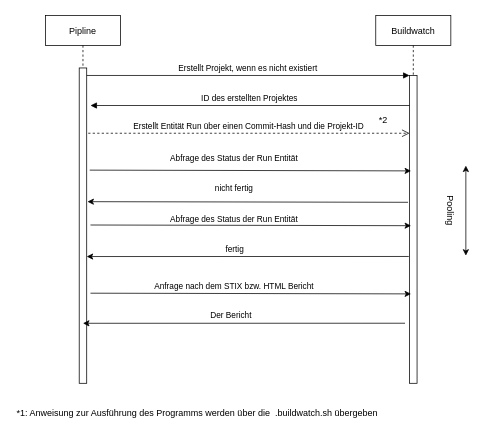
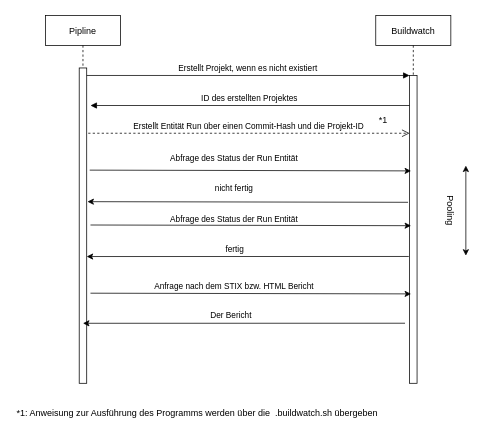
  <mxCell id="0" />
  <mxCell id="1" parent="0" />
  <mxCell id="2" value="Pipline" style="shape=umlLifeline;perimeter=lifelinePerimeter;container=1;collapsible=0;recursiveResize=0;rounded=0;shadow=0;strokeWidth=1;" parent="1" vertex="1"><mxGeometry x="60" y="20" width="100" height="490" as="geometry" /></mxCell>
  <mxCell id="3" value="" style="points=[];perimeter=orthogonalPerimeter;rounded=0;shadow=0;strokeWidth=1;" parent="2" vertex="1"><mxGeometry x="45" y="70" width="10" height="420" as="geometry" /></mxCell>
  <mxCell id="4" value="Buildwatch" style="shape=umlLifeline;perimeter=lifelinePerimeter;container=1;collapsible=0;recursiveResize=0;rounded=0;shadow=0;strokeWidth=1;" parent="1" vertex="1"><mxGeometry x="500" y="20" width="100" height="490" as="geometry" /></mxCell>
  <mxCell id="5" value="" style="points=[];perimeter=orthogonalPerimeter;rounded=0;shadow=0;strokeWidth=1;" parent="4" vertex="1"><mxGeometry x="45" y="80" width="10" height="410" as="geometry" /></mxCell>
  <mxCell id="6" value="Erstellt Projekt, wenn es nicht existiert" style="verticalAlign=bottom;endArrow=block;entryX=0;entryY=0;shadow=0;strokeWidth=1;" parent="1" source="3" target="5" edge="1"><mxGeometry relative="1" as="geometry"><mxPoint x="215" y="100" as="sourcePoint" /></mxGeometry></mxCell>
  <mxCell id="7" value="ID des erstellten Projektes" style="verticalAlign=bottom;endArrow=block;entryX=1;entryY=0;shadow=0;strokeWidth=1;" parent="1" source="5" edge="1"><mxGeometry relative="1" as="geometry"><mxPoint x="180" y="140" as="sourcePoint" /><mxPoint x="120" y="140" as="targetPoint" /></mxGeometry></mxCell>
  <mxCell id="8" value="Erstellt Entität Run über einen Commit-Hash und die Projekt-ID" style="verticalAlign=bottom;endArrow=open;dashed=1;endSize=8;shadow=0;strokeWidth=1;exitX=1.2;exitY=0.207;exitDx=0;exitDy=0;exitPerimeter=0;" parent="1" source="3" target="5" edge="1"><mxGeometry relative="1" as="geometry"><mxPoint x="180" y="197" as="targetPoint" /><mxPoint x="120" y="216" as="sourcePoint" /></mxGeometry></mxCell>
  <mxCell id="9" value="" style="endArrow=classic;html=1;exitX=1.4;exitY=0.324;exitDx=0;exitDy=0;exitPerimeter=0;entryX=0.2;entryY=0.31;entryDx=0;entryDy=0;entryPerimeter=0;" parent="1" source="3" target="5" edge="1"><mxGeometry width="50" height="50" relative="1" as="geometry"><mxPoint x="340" y="390" as="sourcePoint" /><mxPoint x="540" y="226" as="targetPoint" /></mxGeometry></mxCell>
  <mxCell id="10" value="Abfrage des Status der Run Entität" style="edgeLabel;html=1;align=center;verticalAlign=middle;resizable=0;points=[];" parent="9" vertex="1" connectable="0"><mxGeometry x="-0.057" y="-3" relative="1" as="geometry"><mxPoint x="-10.99" y="-19.56" as="offset" /></mxGeometry></mxCell>
  <mxCell id="11" value="" style="endArrow=classic;html=1;entryX=1.1;entryY=0.424;entryDx=0;entryDy=0;entryPerimeter=0;exitX=-0.2;exitY=0.412;exitDx=0;exitDy=0;exitPerimeter=0;" parent="1" source="5" target="3" edge="1"><mxGeometry width="50" height="50" relative="1" as="geometry"><mxPoint x="540" y="268" as="sourcePoint" /><mxPoint x="120" y="265" as="targetPoint" /></mxGeometry></mxCell>
  <mxCell id="12" value="nicht fertig" style="edgeLabel;html=1;align=center;verticalAlign=middle;resizable=0;points=[];" parent="11" vertex="1" connectable="0"><mxGeometry x="0.093" y="4" relative="1" as="geometry"><mxPoint x="1" y="-22.46" as="offset" /></mxGeometry></mxCell>
  <mxCell id="13" value="" style="endArrow=classic;html=1;exitX=1.5;exitY=0.498;exitDx=0;exitDy=0;exitPerimeter=0;entryX=0.2;entryY=0.488;entryDx=0;entryDy=0;entryPerimeter=0;" parent="1" source="3" target="5" edge="1"><mxGeometry width="50" height="50" relative="1" as="geometry"><mxPoint x="120" y="300" as="sourcePoint" /><mxPoint x="540" y="300" as="targetPoint" /></mxGeometry></mxCell>
  <mxCell id="14" value="Abfrage des Status der Run Entität" style="edgeLabel;html=1;align=center;verticalAlign=middle;resizable=0;points=[];" parent="13" vertex="1" connectable="0"><mxGeometry x="-0.057" y="-3" relative="1" as="geometry"><mxPoint x="-10.99" y="-12.59" as="offset" /></mxGeometry></mxCell>
  <mxCell id="15" value="" style="endArrow=classic;html=1;entryX=1;entryY=0.598;entryDx=0;entryDy=0;entryPerimeter=0;exitX=-0.1;exitY=0.588;exitDx=0;exitDy=0;exitPerimeter=0;" parent="1" source="5" target="3" edge="1"><mxGeometry width="50" height="50" relative="1" as="geometry"><mxPoint x="540" y="341" as="sourcePoint" /><mxPoint x="120" y="340" as="targetPoint" /></mxGeometry></mxCell>
  <mxCell id="16" value="fertig" style="edgeLabel;html=1;align=center;verticalAlign=middle;resizable=0;points=[];" parent="15" vertex="1" connectable="0"><mxGeometry x="0.093" y="4" relative="1" as="geometry"><mxPoint x="1" y="-15.12" as="offset" /></mxGeometry></mxCell>
  <mxCell id="17" value="&lt;div&gt;Pooling&lt;/div&gt;" style="text;html=1;strokeColor=none;fillColor=none;align=center;verticalAlign=middle;whiteSpace=wrap;rounded=0;rotation=90;" parent="1" vertex="1"><mxGeometry x="580" y="270" width="40" height="20" as="geometry" /></mxCell>
  <mxCell id="18" value="" style="endArrow=classic;startArrow=classic;html=1;" parent="1" edge="1"><mxGeometry width="50" height="50" relative="1" as="geometry"><mxPoint x="620" y="340" as="sourcePoint" /><mxPoint x="620" y="220" as="targetPoint" /></mxGeometry></mxCell>
- <mxCell id="19" value="*2" style="text;html=1;strokeColor=none;fillColor=none;align=center;verticalAlign=middle;whiteSpace=wrap;rounded=0;" parent="1" vertex="1"><mxGeometry x="490" y="150" width="40" height="20" as="geometry" /></mxCell>
+ <mxCell id="19" value="*1" style="text;html=1;strokeColor=none;fillColor=none;align=center;verticalAlign=middle;whiteSpace=wrap;rounded=0;" parent="1" vertex="1"><mxGeometry x="490" y="150" width="40" height="20" as="geometry" /></mxCell>
  <mxCell id="20" value="*1: Anweisung zur Ausführung des Programms werden über die&amp;nbsp; .buildwatch.sh übergeben" style="text;html=1;strokeColor=none;fillColor=none;align=left;verticalAlign=middle;whiteSpace=wrap;rounded=0;" parent="1" vertex="1"><mxGeometry x="20" y="540" width="530" height="20" as="geometry" /></mxCell>
  <mxCell id="21" value="" style="endArrow=classic;html=1;exitX=1.5;exitY=0.498;exitDx=0;exitDy=0;exitPerimeter=0;entryX=0.2;entryY=0.488;entryDx=0;entryDy=0;entryPerimeter=0;" parent="1" edge="1"><mxGeometry width="50" height="50" relative="1" as="geometry"><mxPoint x="120" y="390" as="sourcePoint" /><mxPoint x="547" y="390.92" as="targetPoint" /></mxGeometry></mxCell>
  <mxCell id="22" value="Anfrage nach dem STIX bzw. HTML Bericht" style="edgeLabel;html=1;align=center;verticalAlign=middle;resizable=0;points=[];" parent="21" vertex="1" connectable="0"><mxGeometry x="-0.057" y="-3" relative="1" as="geometry"><mxPoint x="-10.99" y="-12.59" as="offset" /></mxGeometry></mxCell>
  <mxCell id="23" value="" style="endArrow=classic;html=1;entryX=1;entryY=0.598;entryDx=0;entryDy=0;entryPerimeter=0;exitX=-0.1;exitY=0.588;exitDx=0;exitDy=0;exitPerimeter=0;" parent="1" edge="1"><mxGeometry width="50" height="50" relative="1" as="geometry"><mxPoint x="539" y="430" as="sourcePoint" /><mxPoint x="110" y="430.08" as="targetPoint" /></mxGeometry></mxCell>
  <mxCell id="24" value="Der Bericht" style="edgeLabel;html=1;align=center;verticalAlign=middle;resizable=0;points=[];" parent="23" vertex="1" connectable="0"><mxGeometry x="0.093" y="4" relative="1" as="geometry"><mxPoint x="1" y="-15.12" as="offset" /></mxGeometry></mxCell>
